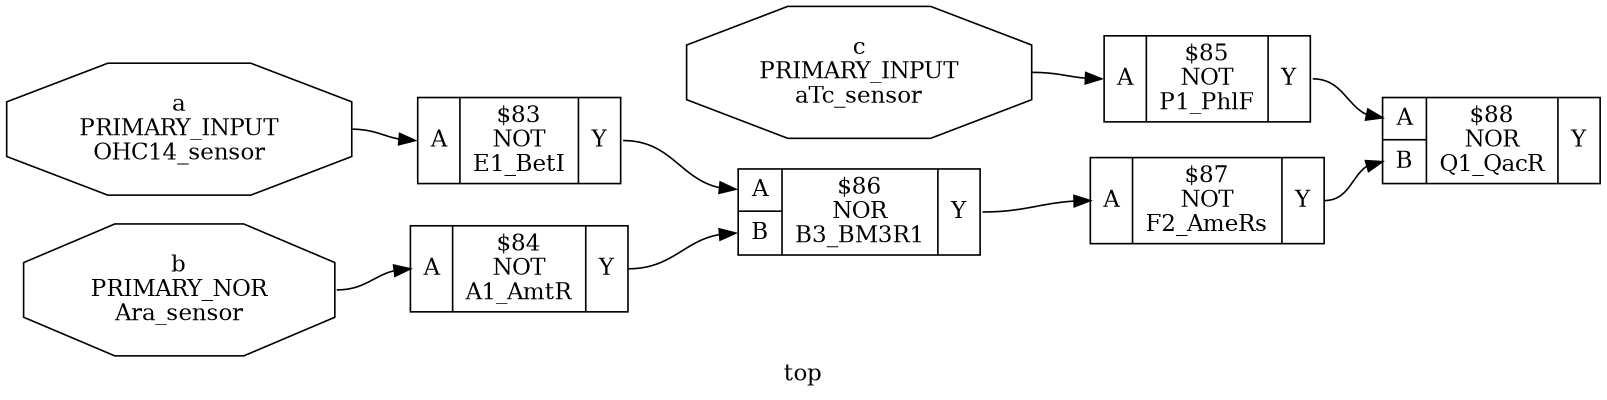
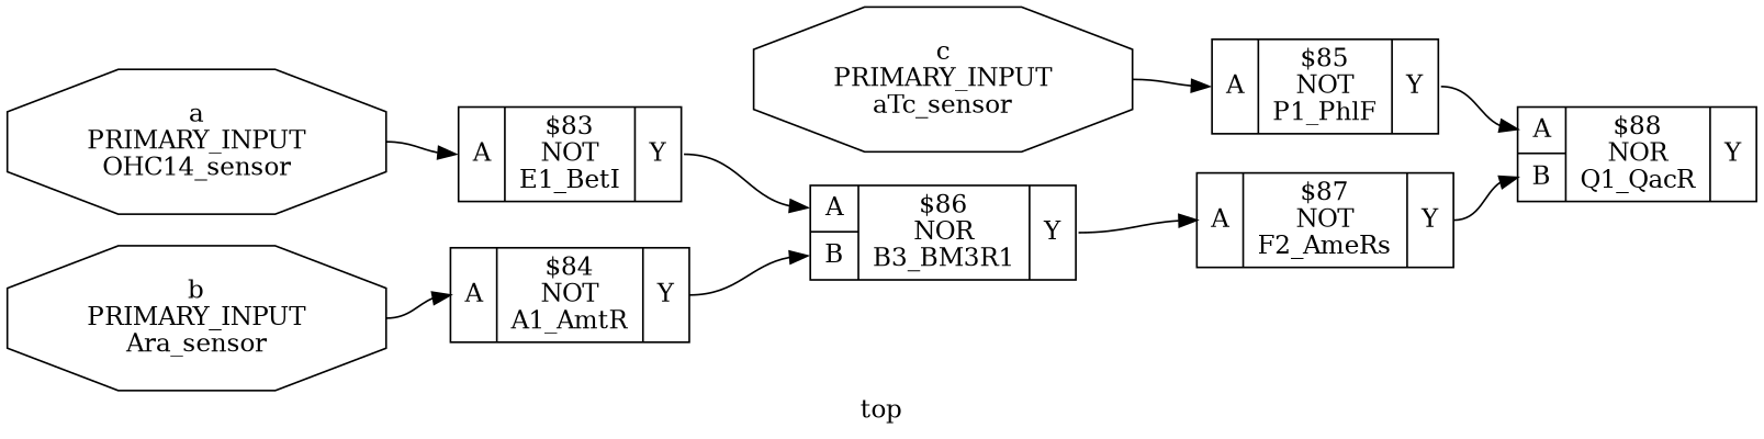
  digraph {
    label=top
    rankdir=LR
    remincross=true
    node [shape=record]
    edge [color=black fontcolor=black headport="p10:w" tailport="p11:e"]
    n1 [fontcolor=black label="a\nPRIMARY_INPUT\nOHC14_sensor" shape=octagon]
    n2 [label="{{<p10> A}|$83\nNOT\nE1_BetI|{<p11> Y}}"]
    n3 [label="{{<p10> A|<p15> B}|$86\nNOR\nB3_BM3R1|{<p11> Y}}"]
-   n4 [fontcolor=black label="b\nPRIMARY_NOR\nAra_sensor" shape=octagon]
+   n4 [fontcolor=black label="b\nPRIMARY_INPUT\nAra_sensor" shape=octagon]
    n5 [label="{{<p10> A}|$84\nNOT\nA1_AmtR|{<p11> Y}}"]
    n6 [fontcolor=black label="c\nPRIMARY_INPUT\naTc_sensor" shape=octagon]
    n7 [label="{{<p10> A}|$85\nNOT\nP1_PhlF|{<p11> Y}}"]
    n8 [label="{{<p10> A|<p15> B}|$88\nNOR\nQ1_QacR|{<p11> Y}}"]
    n9 [label="{{<p10> A}|$87\nNOT\nF2_AmeRs|{<p11> Y}}"]
    n1 -> n2 [tailport=e]
    n2 -> n3
    n3 -> n9
    n4 -> n5 [tailport=e]
    n5 -> n3 [headport="p15:w"]
    n6 -> n7 [tailport=e]
    n7 -> n8
    n9 -> n8 [headport="p15:w"]
  }
